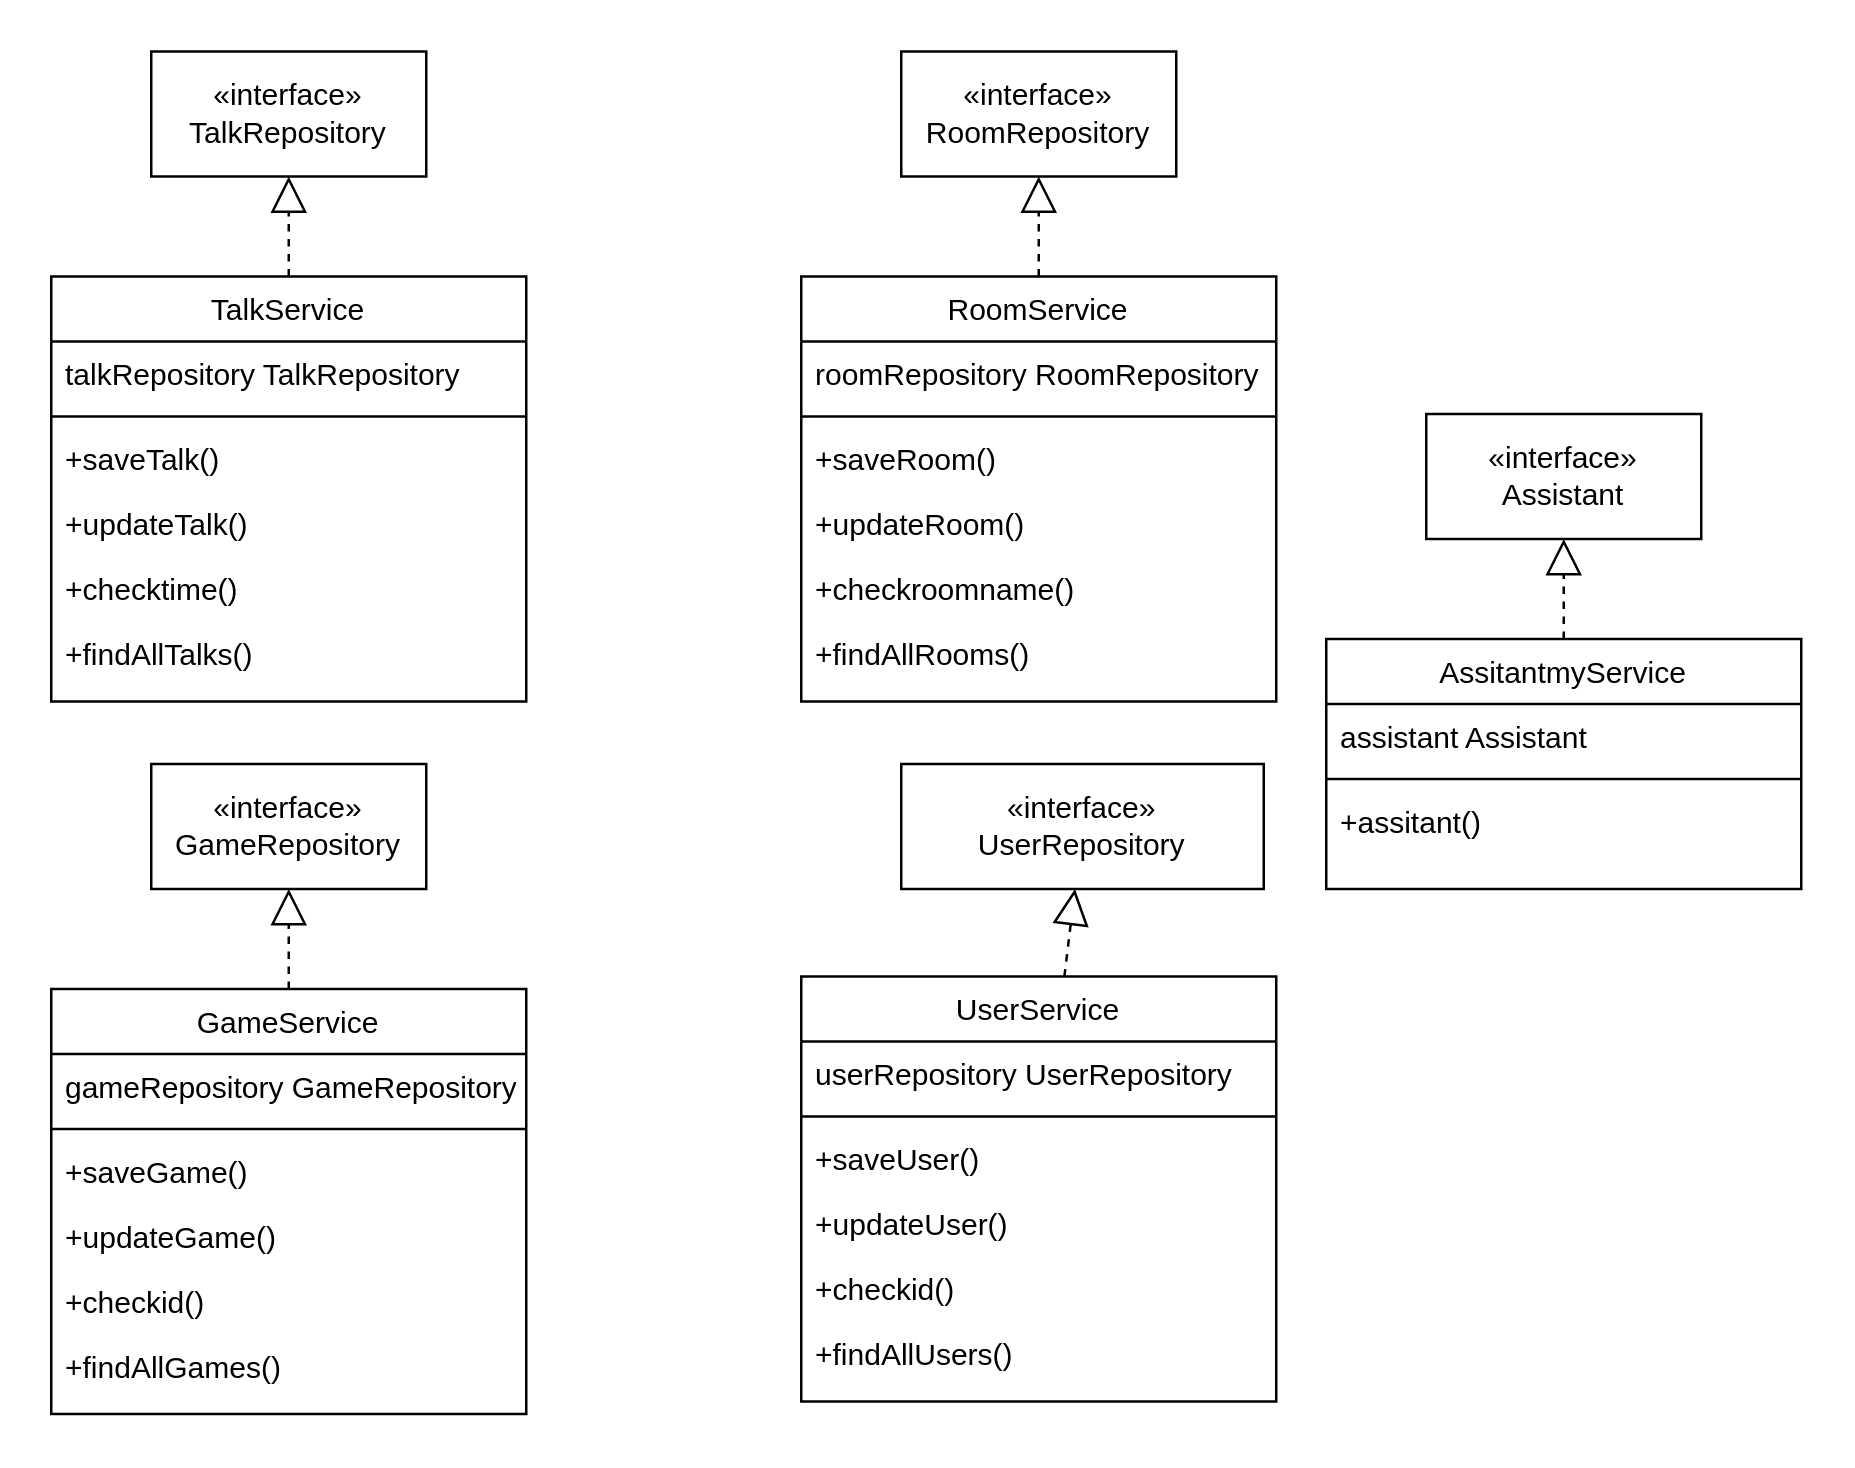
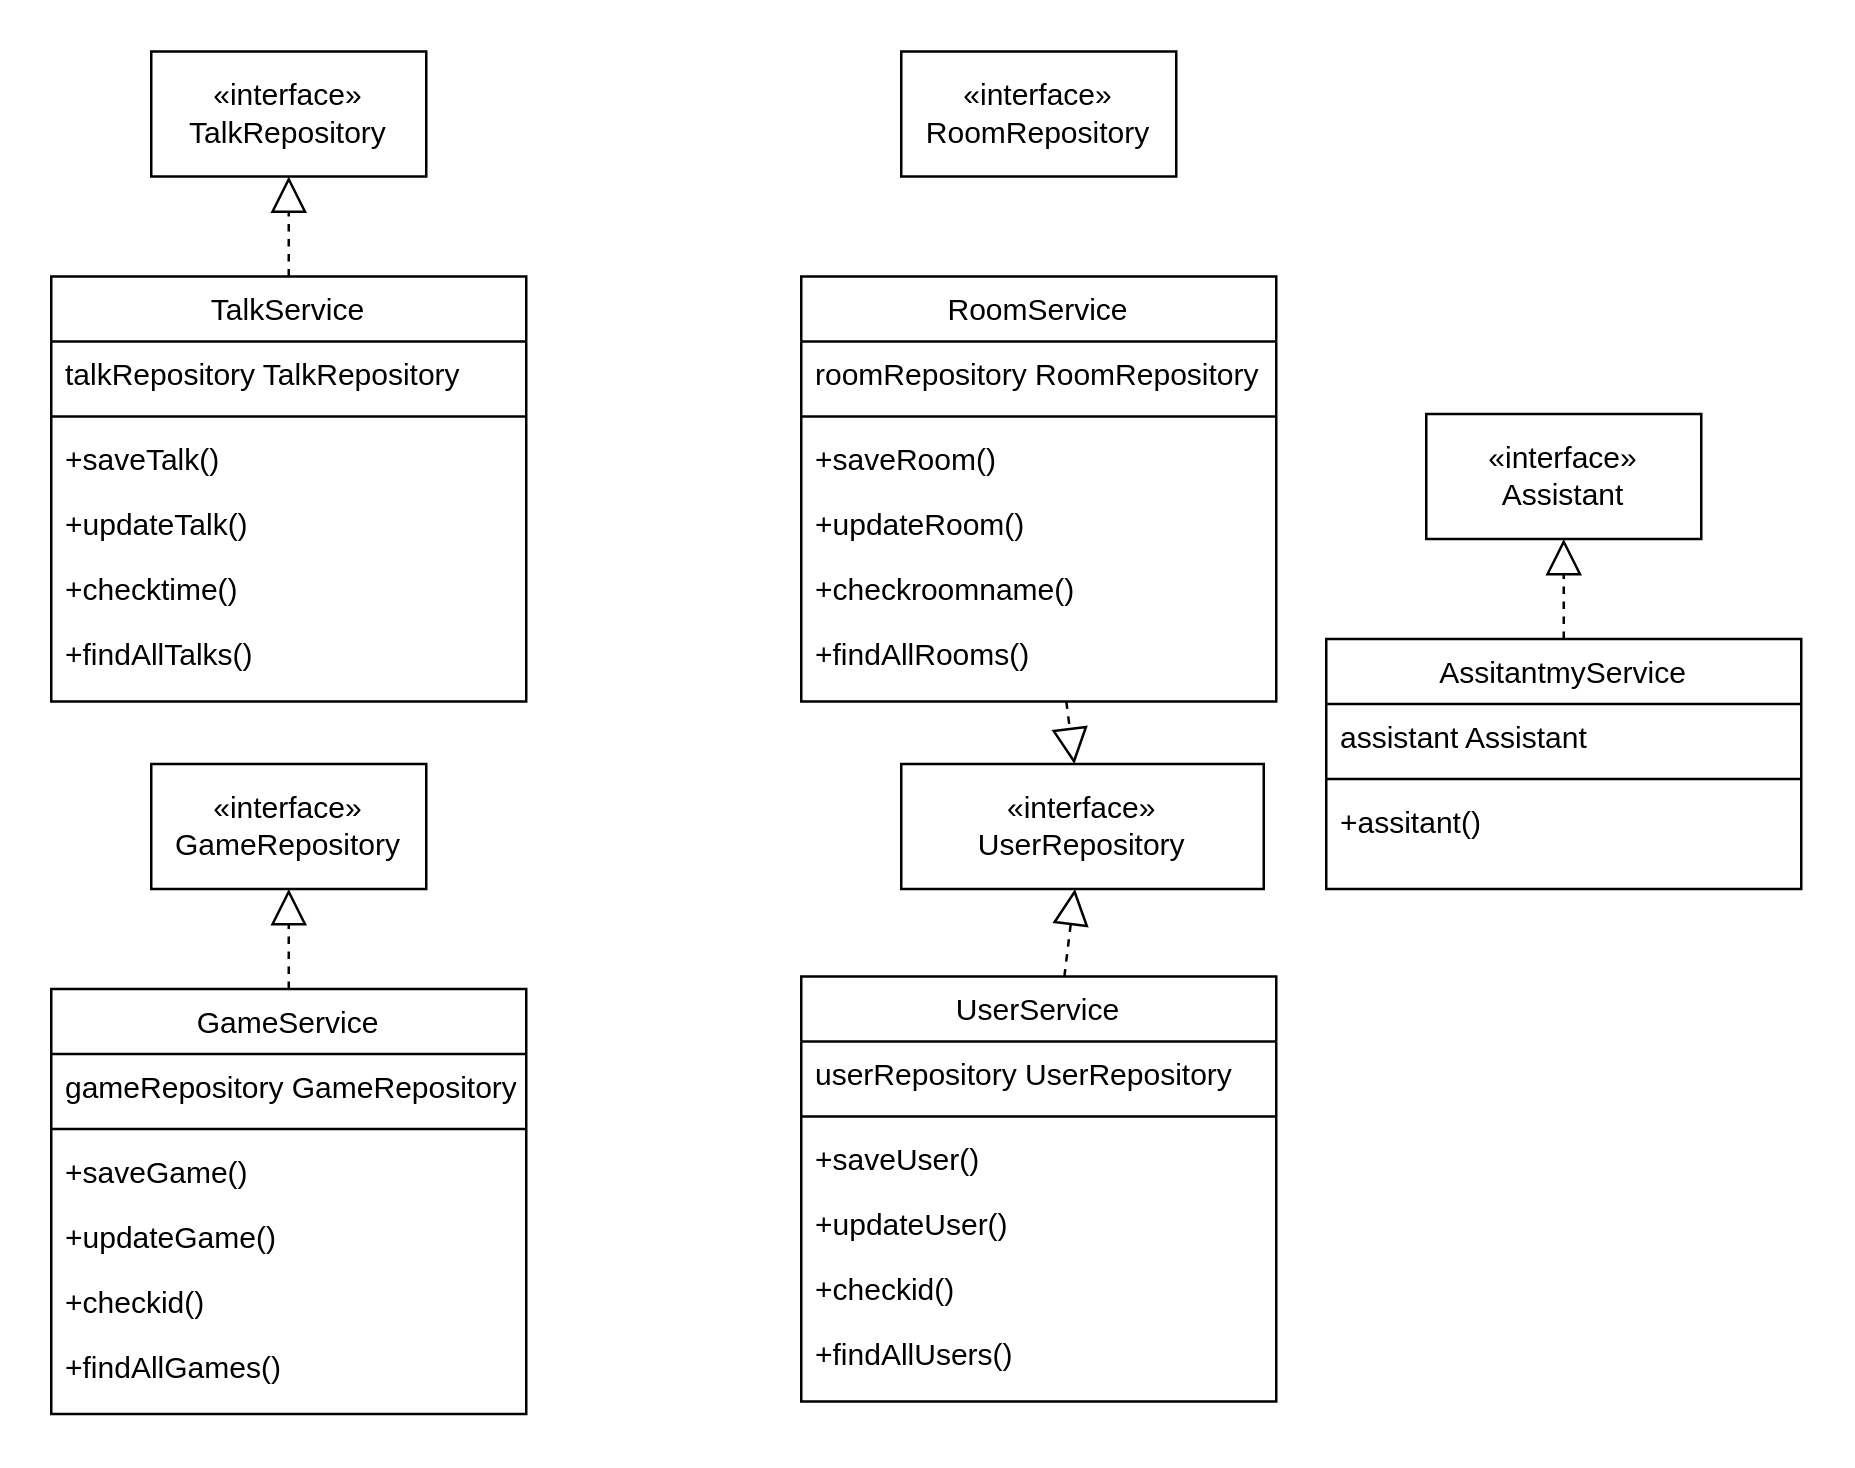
  <mxCell id="0" />
  <mxCell id="1" parent="0" />
  <mxCell id="2" value="UserService" style="swimlane;fontStyle=0;align=center;verticalAlign=top;childLayout=stackLayout;horizontal=1;startSize=26;horizontalStack=0;resizeParent=1;resizeLast=0;collapsible=1;marginBottom=0;rounded=0;shadow=0;strokeWidth=1;" vertex="1" parent="1"><mxGeometry x="320" y="390" width="190" height="170" as="geometry"><mxRectangle x="550" y="140" width="160" height="26" as="alternateBounds" /></mxGeometry></mxCell>
  <mxCell id="3" value="userRepository UserRepository " style="text;align=left;verticalAlign=top;spacingLeft=4;spacingRight=4;overflow=hidden;rotatable=0;points=[[0,0.5],[1,0.5]];portConstraint=eastwest;" vertex="1" parent="2"><mxGeometry y="26" width="190" height="26" as="geometry" /></mxCell>
  <mxCell id="4" value="" style="line;html=1;strokeWidth=1;align=left;verticalAlign=middle;spacingTop=-1;spacingLeft=3;spacingRight=3;rotatable=0;labelPosition=right;points=[];portConstraint=eastwest;" vertex="1" parent="2"><mxGeometry y="52" width="190" height="8" as="geometry" /></mxCell>
  <mxCell id="5" value="+saveUser()" style="text;align=left;verticalAlign=top;spacingLeft=4;spacingRight=4;overflow=hidden;rotatable=0;points=[[0,0.5],[1,0.5]];portConstraint=eastwest;" vertex="1" parent="2"><mxGeometry y="60" width="190" height="26" as="geometry" /></mxCell>
  <mxCell id="6" value="+updateUser()" style="text;align=left;verticalAlign=top;spacingLeft=4;spacingRight=4;overflow=hidden;rotatable=0;points=[[0,0.5],[1,0.5]];portConstraint=eastwest;" vertex="1" parent="2"><mxGeometry y="86" width="190" height="26" as="geometry" /></mxCell>
  <mxCell id="7" value="+checkid()" style="text;align=left;verticalAlign=top;spacingLeft=4;spacingRight=4;overflow=hidden;rotatable=0;points=[[0,0.5],[1,0.5]];portConstraint=eastwest;" vertex="1" parent="2"><mxGeometry y="112" width="190" height="26" as="geometry" /></mxCell>
  <mxCell id="8" value="+findAllUsers()" style="text;align=left;verticalAlign=top;spacingLeft=4;spacingRight=4;overflow=hidden;rotatable=0;points=[[0,0.5],[1,0.5]];portConstraint=eastwest;" vertex="1" parent="2"><mxGeometry y="138" width="190" height="26" as="geometry" /></mxCell>
  <mxCell id="9" value="RoomService" style="swimlane;fontStyle=0;align=center;verticalAlign=top;childLayout=stackLayout;horizontal=1;startSize=26;horizontalStack=0;resizeParent=1;resizeLast=0;collapsible=1;marginBottom=0;rounded=0;shadow=0;strokeWidth=1;" vertex="1" parent="1"><mxGeometry x="320" y="110" width="190" height="170" as="geometry"><mxRectangle x="550" y="140" width="160" height="26" as="alternateBounds" /></mxGeometry></mxCell>
  <mxCell id="10" value="roomRepository RoomRepository " style="text;align=left;verticalAlign=top;spacingLeft=4;spacingRight=4;overflow=hidden;rotatable=0;points=[[0,0.5],[1,0.5]];portConstraint=eastwest;" vertex="1" parent="9"><mxGeometry y="26" width="190" height="26" as="geometry" /></mxCell>
  <mxCell id="11" value="" style="line;html=1;strokeWidth=1;align=left;verticalAlign=middle;spacingTop=-1;spacingLeft=3;spacingRight=3;rotatable=0;labelPosition=right;points=[];portConstraint=eastwest;" vertex="1" parent="9"><mxGeometry y="52" width="190" height="8" as="geometry" /></mxCell>
  <mxCell id="12" value="+saveRoom()" style="text;align=left;verticalAlign=top;spacingLeft=4;spacingRight=4;overflow=hidden;rotatable=0;points=[[0,0.5],[1,0.5]];portConstraint=eastwest;" vertex="1" parent="9"><mxGeometry y="60" width="190" height="26" as="geometry" /></mxCell>
  <mxCell id="13" value="+updateRoom()" style="text;align=left;verticalAlign=top;spacingLeft=4;spacingRight=4;overflow=hidden;rotatable=0;points=[[0,0.5],[1,0.5]];portConstraint=eastwest;" vertex="1" parent="9"><mxGeometry y="86" width="190" height="26" as="geometry" /></mxCell>
  <mxCell id="14" value="+checkroomname()" style="text;align=left;verticalAlign=top;spacingLeft=4;spacingRight=4;overflow=hidden;rotatable=0;points=[[0,0.5],[1,0.5]];portConstraint=eastwest;" vertex="1" parent="9"><mxGeometry y="112" width="190" height="26" as="geometry" /></mxCell>
  <mxCell id="15" value="+findAllRooms()" style="text;align=left;verticalAlign=top;spacingLeft=4;spacingRight=4;overflow=hidden;rotatable=0;points=[[0,0.5],[1,0.5]];portConstraint=eastwest;" vertex="1" parent="9"><mxGeometry y="138" width="190" height="26" as="geometry" /></mxCell>
  <mxCell id="16" value="TalkService" style="swimlane;fontStyle=0;align=center;verticalAlign=top;childLayout=stackLayout;horizontal=1;startSize=26;horizontalStack=0;resizeParent=1;resizeLast=0;collapsible=1;marginBottom=0;rounded=0;shadow=0;strokeWidth=1;" vertex="1" parent="1"><mxGeometry x="20" y="110" width="190" height="170" as="geometry"><mxRectangle x="550" y="140" width="160" height="26" as="alternateBounds" /></mxGeometry></mxCell>
  <mxCell id="17" value="talkRepository TalkRepository " style="text;align=left;verticalAlign=top;spacingLeft=4;spacingRight=4;overflow=hidden;rotatable=0;points=[[0,0.5],[1,0.5]];portConstraint=eastwest;" vertex="1" parent="16"><mxGeometry y="26" width="190" height="26" as="geometry" /></mxCell>
  <mxCell id="18" value="" style="line;html=1;strokeWidth=1;align=left;verticalAlign=middle;spacingTop=-1;spacingLeft=3;spacingRight=3;rotatable=0;labelPosition=right;points=[];portConstraint=eastwest;" vertex="1" parent="16"><mxGeometry y="52" width="190" height="8" as="geometry" /></mxCell>
  <mxCell id="19" value="+saveTalk()" style="text;align=left;verticalAlign=top;spacingLeft=4;spacingRight=4;overflow=hidden;rotatable=0;points=[[0,0.5],[1,0.5]];portConstraint=eastwest;" vertex="1" parent="16"><mxGeometry y="60" width="190" height="26" as="geometry" /></mxCell>
  <mxCell id="20" value="+updateTalk()" style="text;align=left;verticalAlign=top;spacingLeft=4;spacingRight=4;overflow=hidden;rotatable=0;points=[[0,0.5],[1,0.5]];portConstraint=eastwest;" vertex="1" parent="16"><mxGeometry y="86" width="190" height="26" as="geometry" /></mxCell>
  <mxCell id="21" value="+checktime()" style="text;align=left;verticalAlign=top;spacingLeft=4;spacingRight=4;overflow=hidden;rotatable=0;points=[[0,0.5],[1,0.5]];portConstraint=eastwest;" vertex="1" parent="16"><mxGeometry y="112" width="190" height="26" as="geometry" /></mxCell>
  <mxCell id="22" value="+findAllTalks()" style="text;align=left;verticalAlign=top;spacingLeft=4;spacingRight=4;overflow=hidden;rotatable=0;points=[[0,0.5],[1,0.5]];portConstraint=eastwest;" vertex="1" parent="16"><mxGeometry y="138" width="190" height="26" as="geometry" /></mxCell>
  <mxCell id="23" value="GameService" style="swimlane;fontStyle=0;align=center;verticalAlign=top;childLayout=stackLayout;horizontal=1;startSize=26;horizontalStack=0;resizeParent=1;resizeLast=0;collapsible=1;marginBottom=0;rounded=0;shadow=0;strokeWidth=1;" vertex="1" parent="1"><mxGeometry x="20" y="395" width="190" height="170" as="geometry"><mxRectangle x="550" y="140" width="160" height="26" as="alternateBounds" /></mxGeometry></mxCell>
  <mxCell id="24" value="gameRepository GameRepository " style="text;align=left;verticalAlign=top;spacingLeft=4;spacingRight=4;overflow=hidden;rotatable=0;points=[[0,0.5],[1,0.5]];portConstraint=eastwest;" vertex="1" parent="23"><mxGeometry y="26" width="190" height="26" as="geometry" /></mxCell>
  <mxCell id="25" value="" style="line;html=1;strokeWidth=1;align=left;verticalAlign=middle;spacingTop=-1;spacingLeft=3;spacingRight=3;rotatable=0;labelPosition=right;points=[];portConstraint=eastwest;" vertex="1" parent="23"><mxGeometry y="52" width="190" height="8" as="geometry" /></mxCell>
  <mxCell id="26" value="+saveGame()" style="text;align=left;verticalAlign=top;spacingLeft=4;spacingRight=4;overflow=hidden;rotatable=0;points=[[0,0.5],[1,0.5]];portConstraint=eastwest;" vertex="1" parent="23"><mxGeometry y="60" width="190" height="26" as="geometry" /></mxCell>
  <mxCell id="27" value="+updateGame()" style="text;align=left;verticalAlign=top;spacingLeft=4;spacingRight=4;overflow=hidden;rotatable=0;points=[[0,0.5],[1,0.5]];portConstraint=eastwest;" vertex="1" parent="23"><mxGeometry y="86" width="190" height="26" as="geometry" /></mxCell>
  <mxCell id="28" value="+checkid()" style="text;align=left;verticalAlign=top;spacingLeft=4;spacingRight=4;overflow=hidden;rotatable=0;points=[[0,0.5],[1,0.5]];portConstraint=eastwest;" vertex="1" parent="23"><mxGeometry y="112" width="190" height="26" as="geometry" /></mxCell>
  <mxCell id="29" value="+findAllGames()" style="text;align=left;verticalAlign=top;spacingLeft=4;spacingRight=4;overflow=hidden;rotatable=0;points=[[0,0.5],[1,0.5]];portConstraint=eastwest;" vertex="1" parent="23"><mxGeometry y="138" width="190" height="26" as="geometry" /></mxCell>
  <mxCell id="30" value="«interface»&lt;br&gt;RoomRepository" style="html=1;whiteSpace=wrap;" vertex="1" parent="1"><mxGeometry x="360" y="20" width="110" height="50" as="geometry" /></mxCell>
  <mxCell id="31" value="«interface»&lt;br&gt;TalkRepository" style="html=1;whiteSpace=wrap;" vertex="1" parent="1"><mxGeometry x="60" y="20" width="110" height="50" as="geometry" /></mxCell>
  <mxCell id="32" value="«interface»&lt;br&gt;UserRepository" style="html=1;whiteSpace=wrap;" vertex="1" parent="1"><mxGeometry x="360" y="305" width="145" height="50" as="geometry" /></mxCell>
  <mxCell id="33" value="«interface»&lt;br&gt;GameRepository" style="html=1;whiteSpace=wrap;" vertex="1" parent="1"><mxGeometry x="60" y="305" width="110" height="50" as="geometry" /></mxCell>
  <mxCell id="34" value="" style="endArrow=block;dashed=1;endFill=0;endSize=12;html=1;rounded=0;" edge="1" parent="1" source="2" target="32"><mxGeometry width="160" relative="1" as="geometry"><mxPoint x="510" y="510" as="sourcePoint" /><mxPoint x="670" y="510" as="targetPoint" /></mxGeometry></mxCell>
  <mxCell id="35" value="" style="endArrow=block;dashed=1;endFill=0;endSize=12;html=1;rounded=0;" edge="1" parent="1" source="16" target="31"><mxGeometry width="160" relative="1" as="geometry"><mxPoint x="220" y="-100" as="sourcePoint" /><mxPoint x="380" y="-100" as="targetPoint" /></mxGeometry></mxCell>
- <mxCell id="36" value="" style="endArrow=block;dashed=1;endFill=0;endSize=12;html=1;rounded=0;" edge="1" parent="1" source="9" target="30"><mxGeometry width="160" relative="1" as="geometry"><mxPoint x="20" y="175" as="sourcePoint" /><mxPoint x="180" y="175" as="targetPoint" /></mxGeometry></mxCell>
+ <mxCell id="36" value="" style="endArrow=block;dashed=1;endFill=0;endSize=12;html=1;rounded=0;" edge="1" parent="1" source="9" target="32"><mxGeometry width="160" relative="1" as="geometry"><mxPoint x="20" y="175" as="sourcePoint" /><mxPoint x="180" y="175" as="targetPoint" /></mxGeometry></mxCell>
  <mxCell id="37" value="" style="endArrow=block;dashed=1;endFill=0;endSize=12;html=1;rounded=0;" edge="1" parent="1" source="23" target="33"><mxGeometry width="160" relative="1" as="geometry"><mxPoint x="-101" y="375" as="sourcePoint" /><mxPoint x="59" y="375" as="targetPoint" /></mxGeometry></mxCell>
  <mxCell id="38" value="AssitantmyService" style="swimlane;fontStyle=0;align=center;verticalAlign=top;childLayout=stackLayout;horizontal=1;startSize=26;horizontalStack=0;resizeParent=1;resizeLast=0;collapsible=1;marginBottom=0;rounded=0;shadow=0;strokeWidth=1;" vertex="1" parent="1"><mxGeometry x="530" y="255" width="190" height="100" as="geometry"><mxRectangle x="550" y="140" width="160" height="26" as="alternateBounds" /></mxGeometry></mxCell>
  <mxCell id="39" value="assistant Assistant" style="text;align=left;verticalAlign=top;spacingLeft=4;spacingRight=4;overflow=hidden;rotatable=0;points=[[0,0.5],[1,0.5]];portConstraint=eastwest;" vertex="1" parent="38"><mxGeometry y="26" width="190" height="26" as="geometry" /></mxCell>
  <mxCell id="40" value="" style="line;html=1;strokeWidth=1;align=left;verticalAlign=middle;spacingTop=-1;spacingLeft=3;spacingRight=3;rotatable=0;labelPosition=right;points=[];portConstraint=eastwest;" vertex="1" parent="38"><mxGeometry y="52" width="190" height="8" as="geometry" /></mxCell>
  <mxCell id="41" value="+assitant()" style="text;align=left;verticalAlign=top;spacingLeft=4;spacingRight=4;overflow=hidden;rotatable=0;points=[[0,0.5],[1,0.5]];portConstraint=eastwest;" vertex="1" parent="38"><mxGeometry y="60" width="190" height="26" as="geometry" /></mxCell>
  <mxCell id="42" value="«interface»&lt;br&gt;Assistant" style="html=1;whiteSpace=wrap;" vertex="1" parent="1"><mxGeometry x="570" y="165" width="110" height="50" as="geometry" /></mxCell>
  <mxCell id="43" value="" style="endArrow=block;dashed=1;endFill=0;endSize=12;html=1;rounded=0;" edge="1" parent="1" source="38" target="42"><mxGeometry width="160" relative="1" as="geometry"><mxPoint x="380" y="155" as="sourcePoint" /><mxPoint x="540" y="155" as="targetPoint" /></mxGeometry></mxCell>
